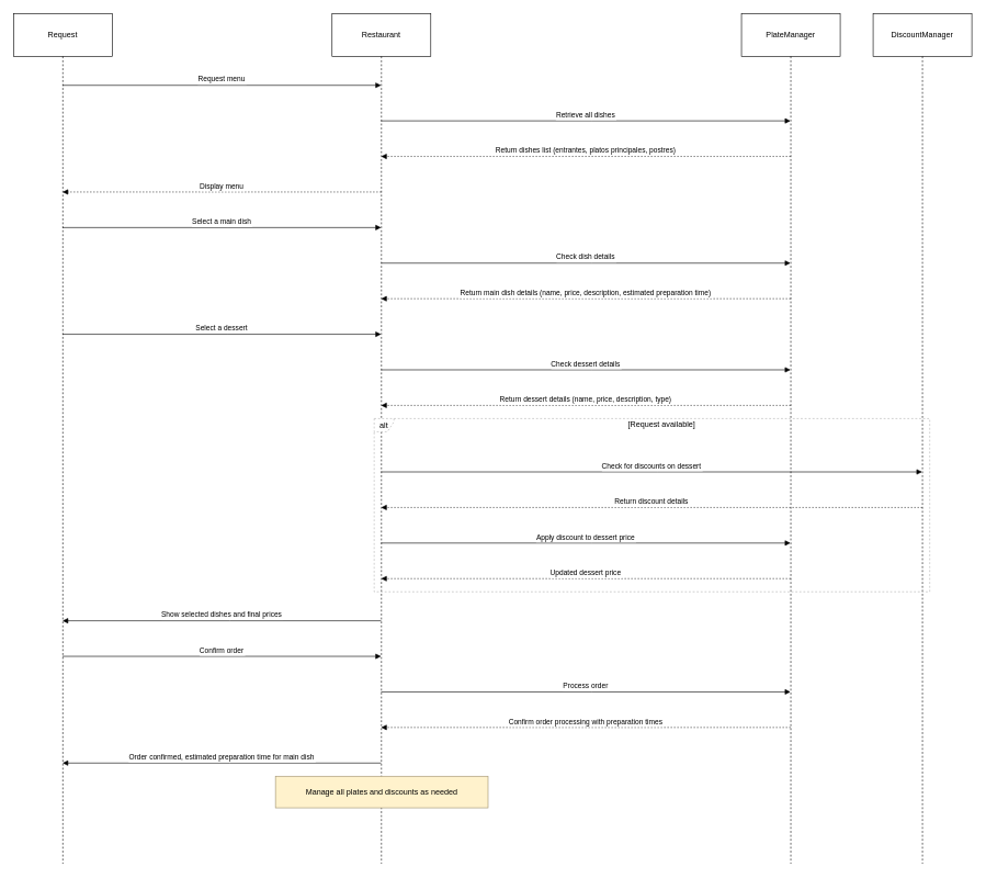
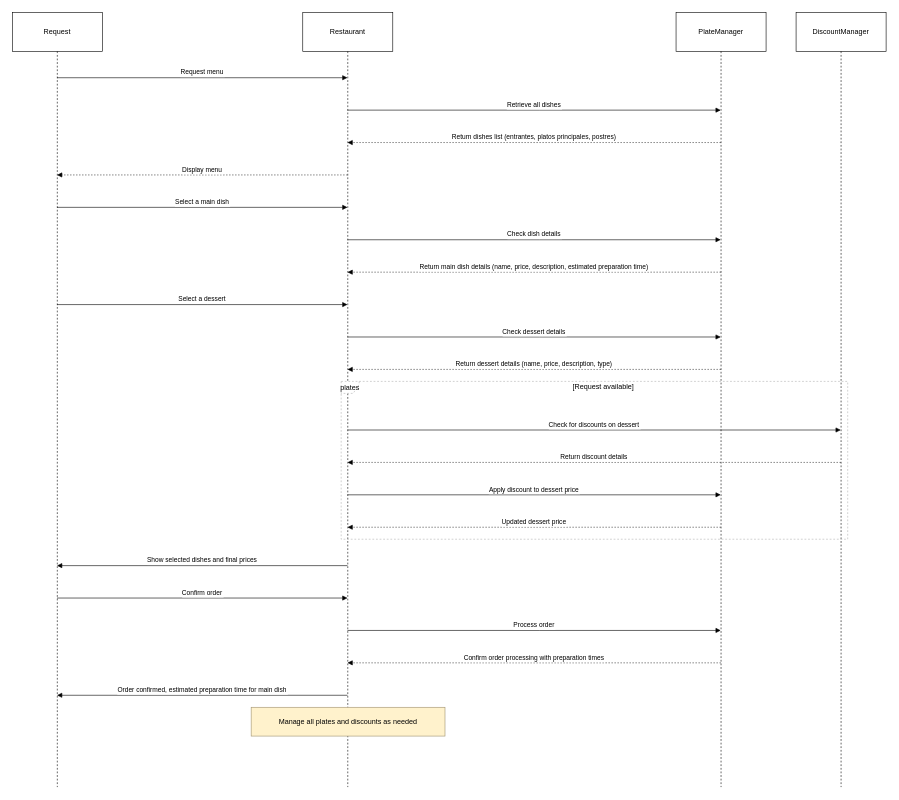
  <mxCell id="0" />
  <mxCell id="1" parent="0" />
  <mxCell id="2" value="Request" style="shape=umlLifeline;perimeter=lifelinePerimeter;whiteSpace=wrap;container=1;dropTarget=0;collapsible=0;recursiveResize=0;outlineConnect=0;portConstraint=eastwest;newEdgeStyle={&quot;edgeStyle&quot;:&quot;elbowEdgeStyle&quot;,&quot;elbow&quot;:&quot;vertical&quot;,&quot;curved&quot;:0,&quot;rounded&quot;:0};size=65;" parent="1" vertex="1"><mxGeometry width="150" height="1291" as="geometry" x="20" y="20" /></mxCell>
  <mxCell id="3" value="Restaurant" style="shape=umlLifeline;perimeter=lifelinePerimeter;whiteSpace=wrap;container=1;dropTarget=0;collapsible=0;recursiveResize=0;outlineConnect=0;portConstraint=eastwest;newEdgeStyle={&quot;edgeStyle&quot;:&quot;elbowEdgeStyle&quot;,&quot;elbow&quot;:&quot;vertical&quot;,&quot;curved&quot;:0,&quot;rounded&quot;:0};size=65;" parent="1" vertex="1"><mxGeometry x="504" width="150" height="1291" as="geometry" y="20" /></mxCell>
  <mxCell id="4" value="PlateManager" style="shape=umlLifeline;perimeter=lifelinePerimeter;whiteSpace=wrap;container=1;dropTarget=0;collapsible=0;recursiveResize=0;outlineConnect=0;portConstraint=eastwest;newEdgeStyle={&quot;edgeStyle&quot;:&quot;elbowEdgeStyle&quot;,&quot;elbow&quot;:&quot;vertical&quot;,&quot;curved&quot;:0,&quot;rounded&quot;:0};size=65;" parent="1" vertex="1"><mxGeometry x="1126" width="150" height="1291" as="geometry" y="20" /></mxCell>
  <mxCell id="5" value="DiscountManager" style="shape=umlLifeline;perimeter=lifelinePerimeter;whiteSpace=wrap;container=1;dropTarget=0;collapsible=0;recursiveResize=0;outlineConnect=0;portConstraint=eastwest;newEdgeStyle={&quot;edgeStyle&quot;:&quot;elbowEdgeStyle&quot;,&quot;elbow&quot;:&quot;vertical&quot;,&quot;curved&quot;:0,&quot;rounded&quot;:0};size=65;" parent="1" vertex="1"><mxGeometry x="1326" width="150" height="1291" as="geometry" y="20" /></mxCell>
- <mxCell id="6" value="alt" style="shape=umlFrame;dashed=1;pointerEvents=0;dropTarget=0;strokeColor=#B3B3B3;height=20;width=30" parent="1" vertex="1"><mxGeometry x="568" y="635" width="844" height="263" as="geometry" /></mxCell>
+ <mxCell id="6" value="plates" style="shape=umlFrame;dashed=1;pointerEvents=0;dropTarget=0;strokeColor=#B3B3B3;height=20;width=30" parent="1" vertex="1"><mxGeometry x="568" y="635" width="844" height="263" as="geometry" /></mxCell>
  <mxCell id="7" value="[Request available]" style="text;strokeColor=none;fillColor=none;align=center;verticalAlign=middle;whiteSpace=wrap;" parent="6" vertex="1"><mxGeometry x="30" width="814" height="20" as="geometry" /></mxCell>
  <mxCell id="8" value="Request menu" style="verticalAlign=bottom;edgeStyle=elbowEdgeStyle;elbow=vertical;curved=0;rounded=0;endArrow=block;" parent="1" source="2" target="3" edge="1"><mxGeometry relative="1" as="geometry"><Array as="points"><mxPoint x="346" y="129" /></Array></mxGeometry></mxCell>
  <mxCell id="9" value="Retrieve all dishes" style="verticalAlign=bottom;edgeStyle=elbowEdgeStyle;elbow=vertical;curved=0;rounded=0;endArrow=block;" parent="1" source="3" target="4" edge="1"><mxGeometry relative="1" as="geometry"><Array as="points"><mxPoint x="899" y="183" /></Array></mxGeometry></mxCell>
  <mxCell id="10" value="Return dishes list (entrantes, platos principales, postres)" style="verticalAlign=bottom;edgeStyle=elbowEdgeStyle;elbow=vertical;curved=0;rounded=0;dashed=1;dashPattern=2 3;endArrow=block;" parent="1" source="4" target="3" edge="1"><mxGeometry relative="1" as="geometry"><Array as="points"><mxPoint x="902" y="237" /></Array></mxGeometry></mxCell>
  <mxCell id="11" value="Display menu" style="verticalAlign=bottom;edgeStyle=elbowEdgeStyle;elbow=vertical;curved=0;rounded=0;dashed=1;dashPattern=2 3;endArrow=block;" parent="1" source="3" target="2" edge="1"><mxGeometry relative="1" as="geometry"><Array as="points"><mxPoint x="349" y="291" /></Array></mxGeometry></mxCell>
  <mxCell id="12" value="Select a main dish" style="verticalAlign=bottom;edgeStyle=elbowEdgeStyle;elbow=vertical;curved=0;rounded=0;endArrow=block;" parent="1" source="2" target="3" edge="1"><mxGeometry relative="1" as="geometry"><Array as="points"><mxPoint x="346" y="345" /></Array></mxGeometry></mxCell>
  <mxCell id="13" value="Check dish details" style="verticalAlign=bottom;edgeStyle=elbowEdgeStyle;elbow=vertical;curved=0;rounded=0;endArrow=block;" parent="1" source="3" target="4" edge="1"><mxGeometry relative="1" as="geometry"><Array as="points"><mxPoint x="899" y="399" /></Array></mxGeometry></mxCell>
  <mxCell id="14" value="Return main dish details (name, price, description, estimated preparation time)" style="verticalAlign=bottom;edgeStyle=elbowEdgeStyle;elbow=vertical;curved=0;rounded=0;dashed=1;dashPattern=2 3;endArrow=block;" parent="1" source="4" target="3" edge="1"><mxGeometry relative="1" as="geometry"><Array as="points"><mxPoint x="902" y="453" /></Array></mxGeometry></mxCell>
  <mxCell id="15" value="Select a dessert" style="verticalAlign=bottom;edgeStyle=elbowEdgeStyle;elbow=vertical;curved=0;rounded=0;endArrow=block;" parent="1" source="2" target="3" edge="1"><mxGeometry relative="1" as="geometry"><Array as="points"><mxPoint x="346" y="507" /></Array></mxGeometry></mxCell>
  <mxCell id="16" value="Check dessert details" style="verticalAlign=bottom;edgeStyle=elbowEdgeStyle;elbow=vertical;curved=0;rounded=0;endArrow=block;" parent="1" source="3" target="4" edge="1"><mxGeometry relative="1" as="geometry"><Array as="points"><mxPoint x="899" y="561" /></Array></mxGeometry></mxCell>
  <mxCell id="17" value="Return dessert details (name, price, description, type)" style="verticalAlign=bottom;edgeStyle=elbowEdgeStyle;elbow=vertical;curved=0;rounded=0;dashed=1;dashPattern=2 3;endArrow=block;" parent="1" source="4" target="3" edge="1"><mxGeometry relative="1" as="geometry"><Array as="points"><mxPoint x="902" y="615" /></Array></mxGeometry></mxCell>
  <mxCell id="18" value="Check for discounts on dessert" style="verticalAlign=bottom;edgeStyle=elbowEdgeStyle;elbow=vertical;curved=0;rounded=0;endArrow=block;" parent="1" source="3" target="5" edge="1"><mxGeometry relative="1" as="geometry"><Array as="points"><mxPoint x="999" y="716" /></Array></mxGeometry></mxCell>
  <mxCell id="19" value="Return discount details" style="verticalAlign=bottom;edgeStyle=elbowEdgeStyle;elbow=vertical;curved=0;rounded=0;dashed=1;dashPattern=2 3;endArrow=block;" parent="1" source="5" target="3" edge="1"><mxGeometry relative="1" as="geometry"><Array as="points"><mxPoint x="1002" y="770" /></Array></mxGeometry></mxCell>
  <mxCell id="20" value="Apply discount to dessert price" style="verticalAlign=bottom;edgeStyle=elbowEdgeStyle;elbow=vertical;curved=0;rounded=0;endArrow=block;" parent="1" source="3" target="4" edge="1"><mxGeometry relative="1" as="geometry"><Array as="points"><mxPoint x="899" y="824" /></Array></mxGeometry></mxCell>
  <mxCell id="21" value="Updated dessert price" style="verticalAlign=bottom;edgeStyle=elbowEdgeStyle;elbow=vertical;curved=0;rounded=0;dashed=1;dashPattern=2 3;endArrow=block;" parent="1" source="4" target="3" edge="1"><mxGeometry relative="1" as="geometry"><Array as="points"><mxPoint x="902" y="878" /></Array></mxGeometry></mxCell>
  <mxCell id="22" value="Show selected dishes and final prices" style="verticalAlign=bottom;edgeStyle=elbowEdgeStyle;elbow=vertical;curved=0;rounded=0;endArrow=block;" parent="1" source="3" target="2" edge="1"><mxGeometry relative="1" as="geometry"><Array as="points"><mxPoint x="349" y="942" /></Array></mxGeometry></mxCell>
  <mxCell id="23" value="Confirm order" style="verticalAlign=bottom;edgeStyle=elbowEdgeStyle;elbow=vertical;curved=0;rounded=0;endArrow=block;" parent="1" source="2" target="3" edge="1"><mxGeometry relative="1" as="geometry"><Array as="points"><mxPoint x="346" y="996" /></Array></mxGeometry></mxCell>
  <mxCell id="24" value="Process order" style="verticalAlign=bottom;edgeStyle=elbowEdgeStyle;elbow=vertical;curved=0;rounded=0;endArrow=block;" parent="1" source="3" target="4" edge="1"><mxGeometry relative="1" as="geometry"><Array as="points"><mxPoint x="899" y="1050" /></Array></mxGeometry></mxCell>
  <mxCell id="25" value="Confirm order processing with preparation times" style="verticalAlign=bottom;edgeStyle=elbowEdgeStyle;elbow=vertical;curved=0;rounded=0;dashed=1;dashPattern=2 3;endArrow=block;" parent="1" source="4" target="3" edge="1"><mxGeometry relative="1" as="geometry"><Array as="points"><mxPoint x="902" y="1104" /></Array></mxGeometry></mxCell>
  <mxCell id="26" value="Order confirmed, estimated preparation time for main dish" style="verticalAlign=bottom;edgeStyle=elbowEdgeStyle;elbow=vertical;curved=0;rounded=0;endArrow=block;" parent="1" source="3" target="2" edge="1"><mxGeometry relative="1" as="geometry"><Array as="points"><mxPoint x="349" y="1158" /></Array></mxGeometry></mxCell>
  <mxCell id="27" value="Manage all plates and discounts as needed" style="fillColor=#fff2cc;strokeColor=#9E916F;" parent="1" vertex="1"><mxGeometry x="418" y="1178" width="323" height="48" as="geometry" /></mxCell>
